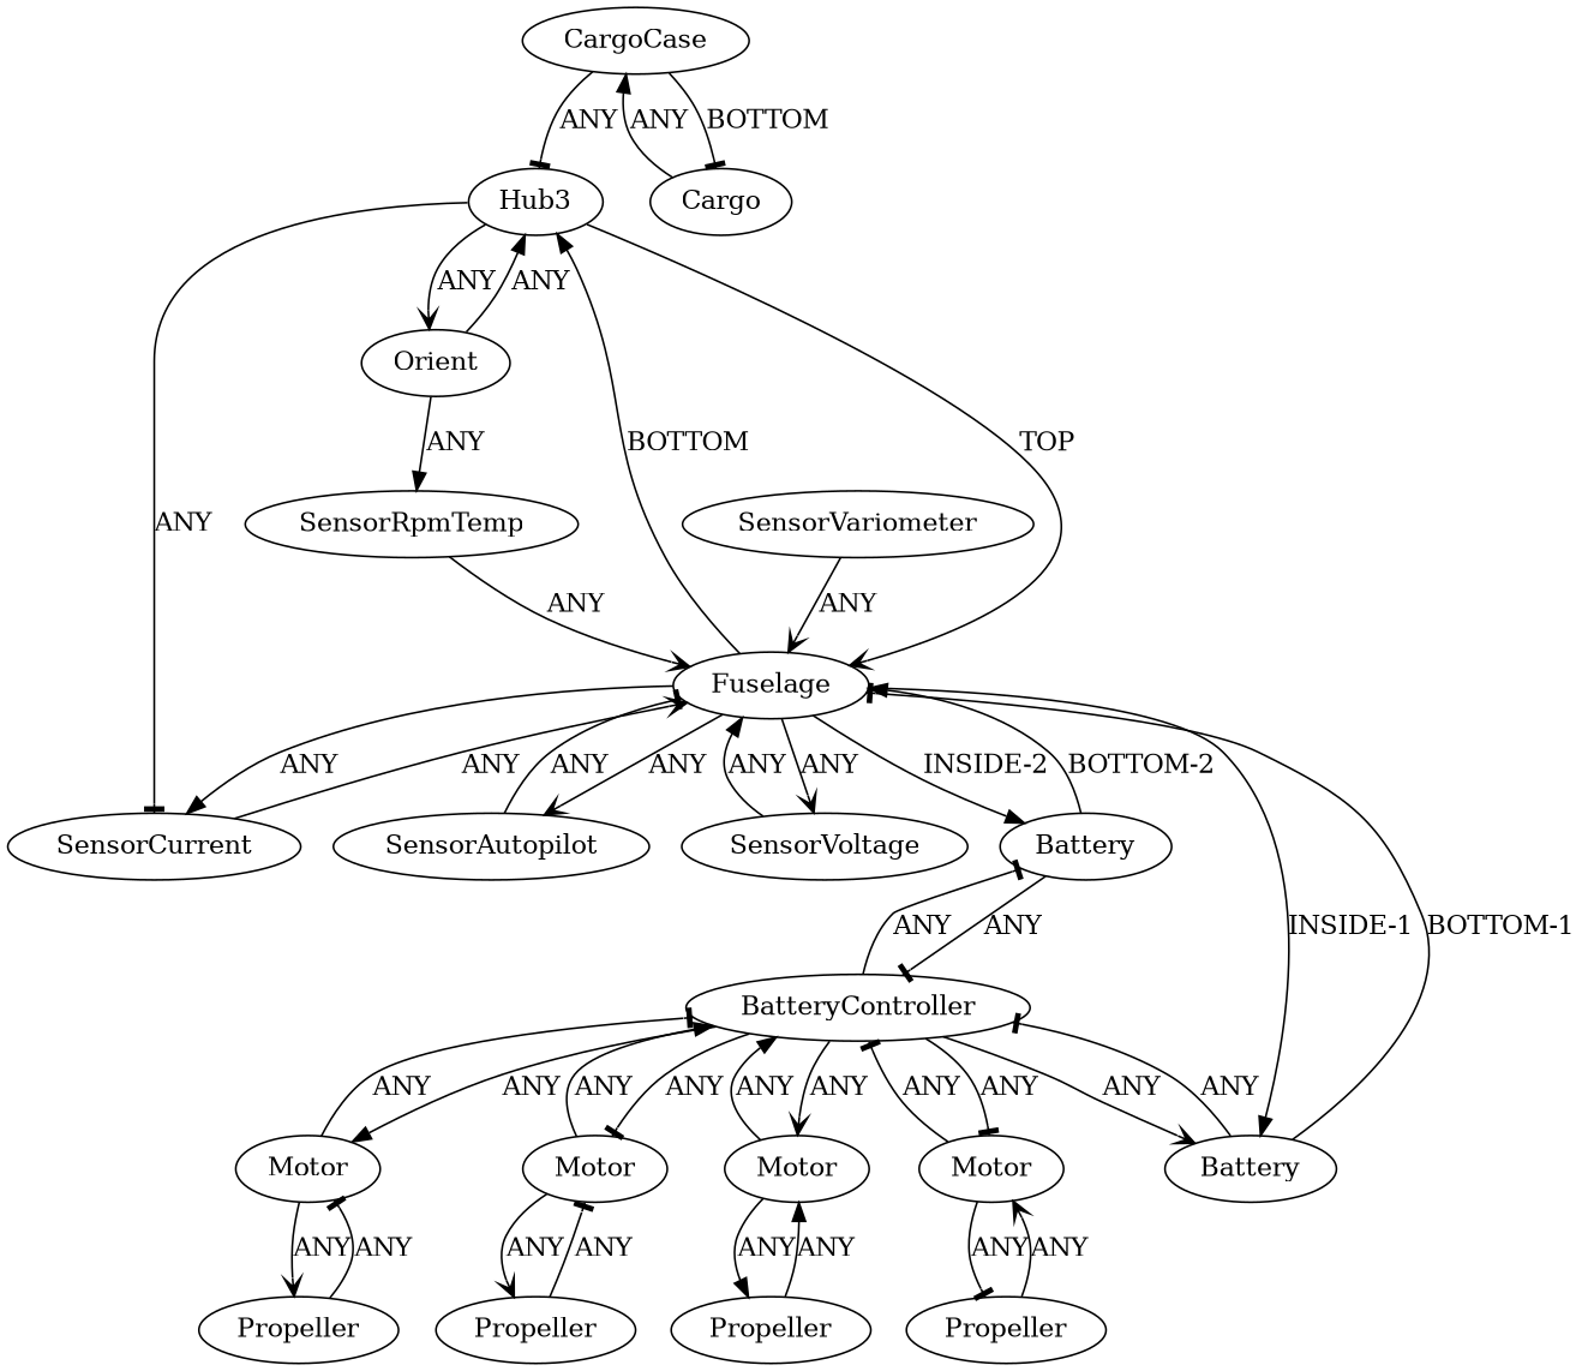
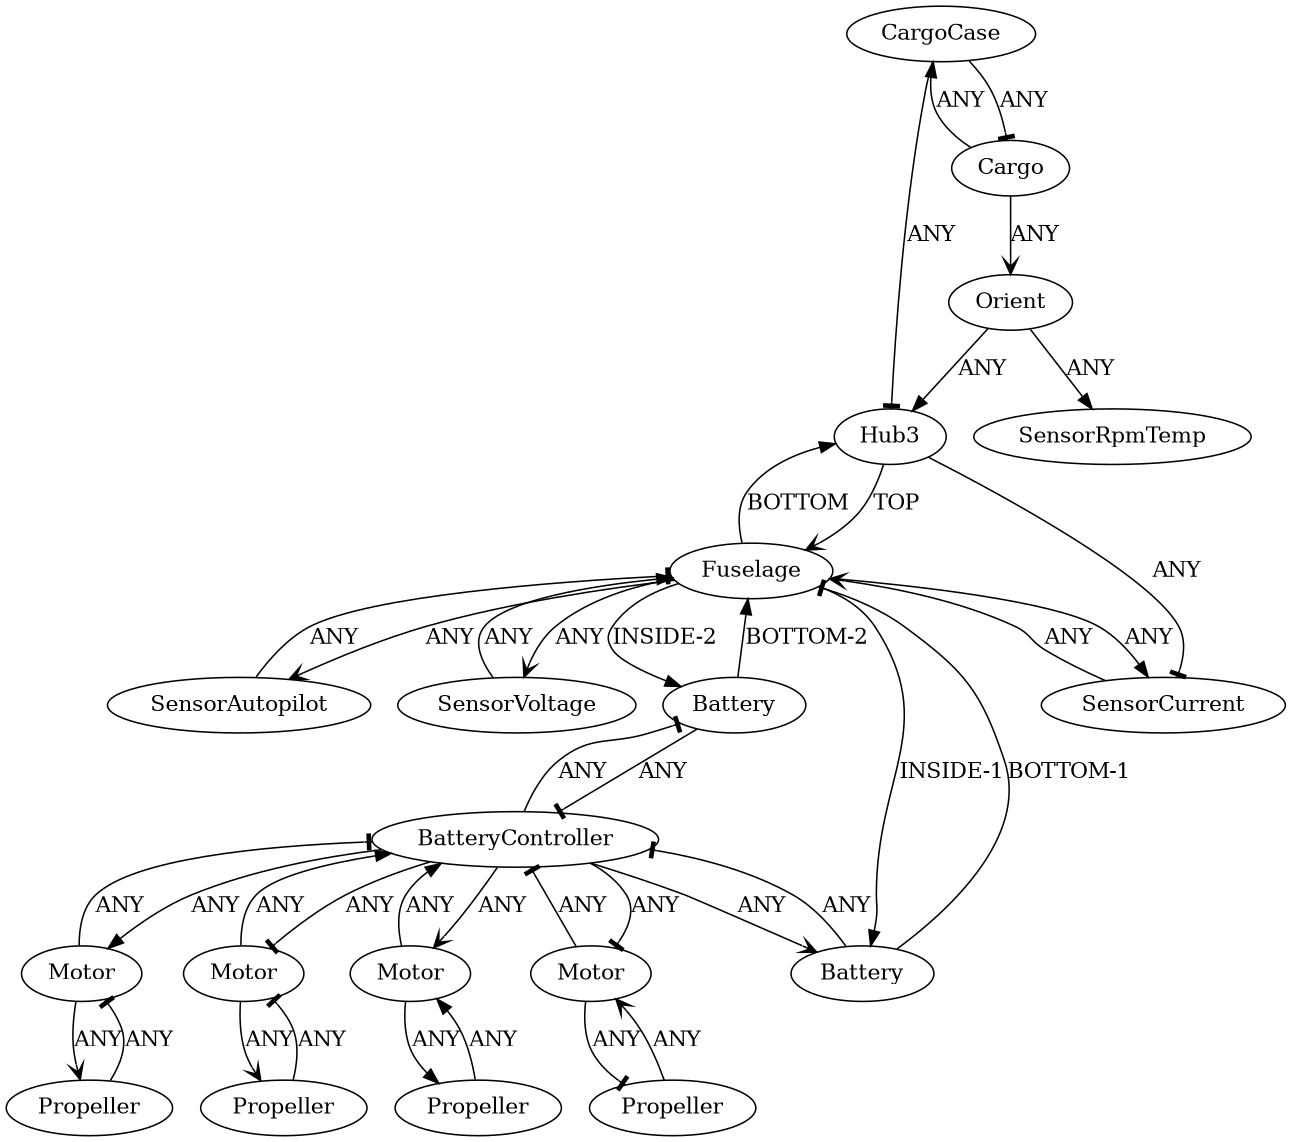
  digraph {
    edge [arrowhead=tee]
    n1 [instance=CargoCase_instance_1 label=CargoCase]
    n2 [instance=Hub3_instance_4 label=Hub3]
    n3 [instance=Cargo_instance_1 label=Cargo]
    n4 [instance=Fuselage_instance_1 label=Fuselage]
    n5 [instance=SensorCurrent_instance_1 label=SensorCurrent]
    n6 [instance=Orient label=Orient]
    n7 [instance=SensorAutopilot_instance_1 label=SensorAutopilot]
    n8 [instance=SensorVoltage_instance_1 label=SensorVoltage]
    n9 [instance=Battery_instance_1 label=Battery]
    n10 [instance=Battery_instance_2 label=Battery]
    n11 [instance=BatteryController_instance_1 label=BatteryController]
-   n12 [instance=SensorVariometer_instance_1 label=SensorVariometer]
    n13 [instance=SensorRpmTemp_instance_1 label=SensorRpmTemp]
    n14 [instance=Motor_instance_1 label=Motor]
    n15 [instance=Propeller_instance_1 label=Propeller]
    n16 [instance=Motor_instance_2 label=Motor]
    n17 [instance=Motor_instance_3 label=Motor]
    n18 [instance=Motor_instance_4 label=Motor]
    n19 [instance=Propeller_instance_2 label=Propeller]
    n20 [instance=Propeller_instance_3 label=Propeller]
    n21 [instance=Propeller_instance_4 label=Propeller]
    n1 -> n2 [label=ANY]
-   n1 -> n3 [label=BOTTOM]
+   n1 -> n3 [label=ANY]
    n2 -> n4 [arrowhead=vee label=TOP]
    n2 -> n5 [label=ANY]
-   n2 -> n6 [arrowhead=vee label=ANY]
+   n3 -> n6 [arrowhead=vee label=ANY]
    n3 -> n1 [arrowhead=normal label=ANY]
    n4 -> n2 [arrowhead=normal label=BOTTOM]
    n4 -> n5 [arrowhead=normal label=ANY]
    n4 -> n7 [arrowhead=vee label=ANY]
    n4 -> n8 [arrowhead=vee label=ANY]
    n4 -> n9 [arrowhead=normal label="INSIDE-1"]
    n4 -> n10 [arrowhead=normal label="INSIDE-2"]
    n5 -> n4 [arrowhead=vee label=ANY]
    n6 -> n2 [arrowhead=normal label=ANY]
    n6 -> n13 [arrowhead=normal label=ANY]
    n7 -> n4 [label=ANY]
    n8 -> n4 [arrowhead=normal label=ANY]
    n9 -> n4 [label="BOTTOM-1"]
    n9 -> n11 [label=ANY]
    n10 -> n4 [arrowhead=normal label="BOTTOM-2"]
    n10 -> n11 [label=ANY]
    n11 -> n9 [arrowhead=vee label=ANY]
    n11 -> n10 [label=ANY]
    n11 -> n14 [arrowhead=normal label=ANY]
    n11 -> n16 [label=ANY]
    n11 -> n17 [arrowhead=vee label=ANY]
    n11 -> n18 [label=ANY]
-   n12 -> n4 [arrowhead=vee label=ANY]
-   n13 -> n4 [arrowhead=vee label=ANY]
    n14 -> n11 [label=ANY]
    n14 -> n15 [arrowhead=vee label=ANY]
    n15 -> n14 [label=ANY]
    n16 -> n11 [arrowhead=normal label=ANY]
    n16 -> n19 [arrowhead=vee label=ANY]
    n17 -> n11 [arrowhead=normal label=ANY]
    n17 -> n20 [arrowhead=normal label=ANY]
    n18 -> n11 [label=ANY]
    n18 -> n21 [label=ANY]
    n19 -> n16 [label=ANY]
    n20 -> n17 [arrowhead=normal label=ANY]
    n21 -> n18 [arrowhead=vee label=ANY]
  }
